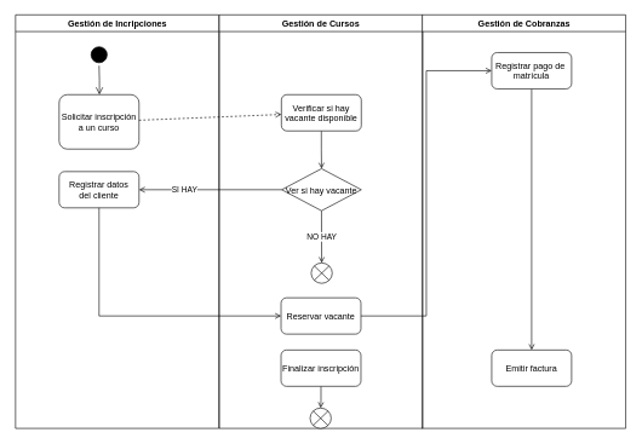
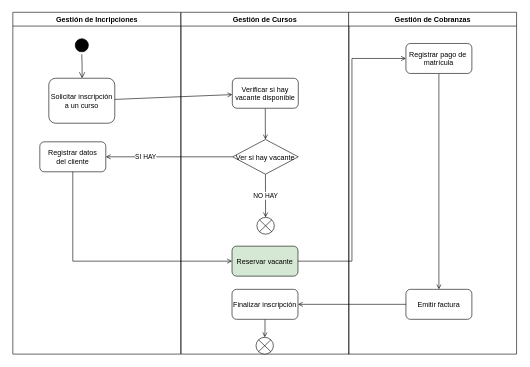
  <mxCell id="0" />
  <mxCell id="1" parent="0" />
  <mxCell id="2" value="Gestión de Incripciones" style="swimlane;whiteSpace=wrap" parent="1" vertex="1"><mxGeometry x="20.5" y="20" width="280" height="570" as="geometry" /></mxCell>
  <mxCell id="3" value="" style="ellipse;shape=startState;fillColor=#000000;strokeColor=#000000;" parent="2" vertex="1"><mxGeometry x="100" y="40" width="30" height="30" as="geometry" /></mxCell>
  <mxCell id="4" value="" style="edgeStyle=elbowEdgeStyle;elbow=horizontal;verticalAlign=bottom;endArrow=open;endSize=8;strokeColor=#000000;endFill=1;rounded=0" parent="2" source="3" target="5" edge="1"><mxGeometry x="100" y="40" as="geometry"><mxPoint x="115" y="110" as="targetPoint" /></mxGeometry></mxCell>
  <mxCell id="5" value="Solicitar inscripción&#10;a un curso" style="rounded=1;" parent="2" vertex="1"><mxGeometry x="60" y="110" width="110" height="75" as="geometry" /></mxCell>
- <mxCell id="6" value="Registrar datos&#10;del cliente" style="rounded=1;" parent="2" vertex="1"><mxGeometry x="60" y="216" width="110" height="50" as="geometry" /></mxCell>
+ <mxCell id="6" value="Registrar datos&#10;del cliente" style="rounded=1;" parent="2" vertex="1"><mxGeometry x="45" y="216" width="110" height="50" as="geometry" /></mxCell>
  <mxCell id="7" value="Gestión de Cursos" style="swimlane;whiteSpace=wrap" parent="1" vertex="1"><mxGeometry x="301" y="20" width="280" height="570" as="geometry" /></mxCell>
  <mxCell id="8" value="" style="edgeStyle=orthogonalEdgeStyle;rounded=0;orthogonalLoop=1;jettySize=auto;html=1;endArrow=open;endFill=0;" edge="1" parent="7" source="9" target="11"><mxGeometry relative="1" as="geometry" /></mxCell>
  <mxCell id="9" value="Verificar si hay&#10;vacante disponible" style="rounded=1;" parent="7" vertex="1"><mxGeometry x="85.5" y="110" width="110" height="50" as="geometry" /></mxCell>
  <mxCell id="10" value="NO HAY" style="edgeStyle=orthogonalEdgeStyle;rounded=0;orthogonalLoop=1;jettySize=auto;html=1;exitX=0.5;exitY=1;exitDx=0;exitDy=0;entryX=0.5;entryY=0;entryDx=0;entryDy=0;endArrow=open;endFill=0;" edge="1" parent="7" source="11" target="13"><mxGeometry relative="1" as="geometry" /></mxCell>
  <mxCell id="11" value="Ver si hay vacante" style="rhombus;" parent="7" vertex="1"><mxGeometry x="86" y="212" width="109.5" height="58" as="geometry" /></mxCell>
- <mxCell id="12" value="Reservar vacante" style="rounded=1;" parent="7" vertex="1"><mxGeometry x="85" y="390" width="110" height="50" as="geometry" /></mxCell>
+ <mxCell id="12" value="Reservar vacante" style="rounded=1;fillColor=#d5e8d4;" parent="7" vertex="1"><mxGeometry x="85" y="390" width="110" height="50" as="geometry" /></mxCell>
  <mxCell id="13" value="" style="shape=sumEllipse;perimeter=ellipsePerimeter;whiteSpace=wrap;html=1;backgroundOutline=1;" vertex="1" parent="7"><mxGeometry x="126.5" y="342" width="29" height="28" as="geometry" /></mxCell>
  <mxCell id="14" style="edgeStyle=orthogonalEdgeStyle;rounded=0;orthogonalLoop=1;jettySize=auto;html=1;entryX=0.5;entryY=0;entryDx=0;entryDy=0;endArrow=open;endFill=0;" edge="1" parent="7" source="15" target="16"><mxGeometry relative="1" as="geometry" /></mxCell>
  <mxCell id="15" value="Finalizar inscripción" style="rounded=1;" vertex="1" parent="7"><mxGeometry x="85" y="462" width="110" height="50" as="geometry" /></mxCell>
  <mxCell id="16" value="" style="shape=sumEllipse;perimeter=ellipsePerimeter;whiteSpace=wrap;html=1;backgroundOutline=1;" vertex="1" parent="7"><mxGeometry x="125" y="542" width="29" height="28" as="geometry" /></mxCell>
  <mxCell id="17" value="Gestión de Cobranzas" style="swimlane;whiteSpace=wrap" parent="1" vertex="1"><mxGeometry x="580.5" y="20" width="280" height="570" as="geometry" /></mxCell>
  <mxCell id="18" style="edgeStyle=orthogonalEdgeStyle;rounded=0;orthogonalLoop=1;jettySize=auto;html=1;entryX=0.5;entryY=0;entryDx=0;entryDy=0;endArrow=open;endFill=0;" edge="1" parent="17" source="19" target="20"><mxGeometry relative="1" as="geometry" /></mxCell>
  <mxCell id="19" value="Registrar pago de &#10;matrícula" style="rounded=1;" vertex="1" parent="17"><mxGeometry x="95.5" y="52" width="110" height="50" as="geometry" /></mxCell>
  <mxCell id="20" value="Emitir factura" style="rounded=1;" vertex="1" parent="17"><mxGeometry x="95.5" y="462" width="110" height="50" as="geometry" /></mxCell>
- <mxCell id="21" value="" style="endArrow=open;strokeColor=#000000;endFill=1;rounded=0;dashed=1;" parent="1" source="5" target="9" edge="1"><mxGeometry relative="1" as="geometry" /></mxCell>
+ <mxCell id="21" value="" style="endArrow=open;strokeColor=#000000;endFill=1;rounded=0" parent="1" source="5" target="9" edge="1"><mxGeometry relative="1" as="geometry" /></mxCell>
  <mxCell id="22" value="" style="edgeStyle=orthogonalEdgeStyle;rounded=0;orthogonalLoop=1;jettySize=auto;html=1;entryX=1;entryY=0.5;entryDx=0;entryDy=0;endArrow=open;endFill=0;" edge="1" parent="1" source="11" target="6"><mxGeometry relative="1" as="geometry" /></mxCell>
  <mxCell id="23" value="SI HAY" style="edgeLabel;html=1;align=center;verticalAlign=middle;resizable=0;points=[];" vertex="1" connectable="0" parent="22"><mxGeometry x="0.379" y="-1" relative="1" as="geometry"><mxPoint as="offset" /></mxGeometry></mxCell>
  <mxCell id="24" style="edgeStyle=orthogonalEdgeStyle;rounded=0;orthogonalLoop=1;jettySize=auto;html=1;exitX=0.5;exitY=1;exitDx=0;exitDy=0;entryX=0;entryY=0.5;entryDx=0;entryDy=0;endArrow=open;endFill=0;" edge="1" parent="1" source="6" target="12"><mxGeometry relative="1" as="geometry" /></mxCell>
  <mxCell id="25" style="edgeStyle=orthogonalEdgeStyle;rounded=0;orthogonalLoop=1;jettySize=auto;html=1;exitX=1;exitY=0.5;exitDx=0;exitDy=0;entryX=0;entryY=0.5;entryDx=0;entryDy=0;endArrow=open;endFill=0;" edge="1" parent="1" source="12" target="19"><mxGeometry relative="1" as="geometry" /></mxCell>
+ <mxCell id="26" style="edgeStyle=orthogonalEdgeStyle;rounded=0;orthogonalLoop=1;jettySize=auto;html=1;entryX=1;entryY=0.5;entryDx=0;entryDy=0;endArrow=open;endFill=0;" edge="1" parent="1" source="20" target="15"><mxGeometry relative="1" as="geometry" /></mxCell>
